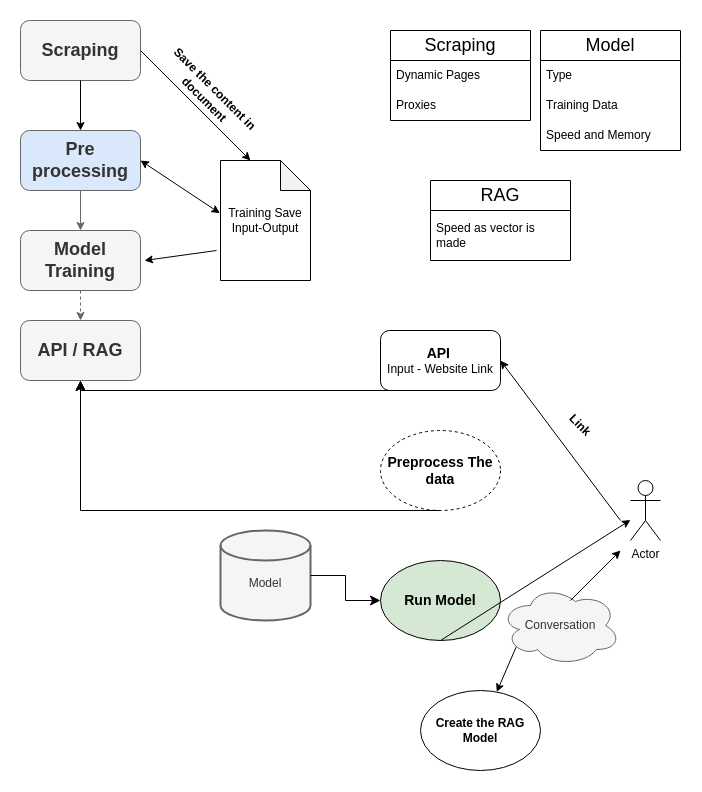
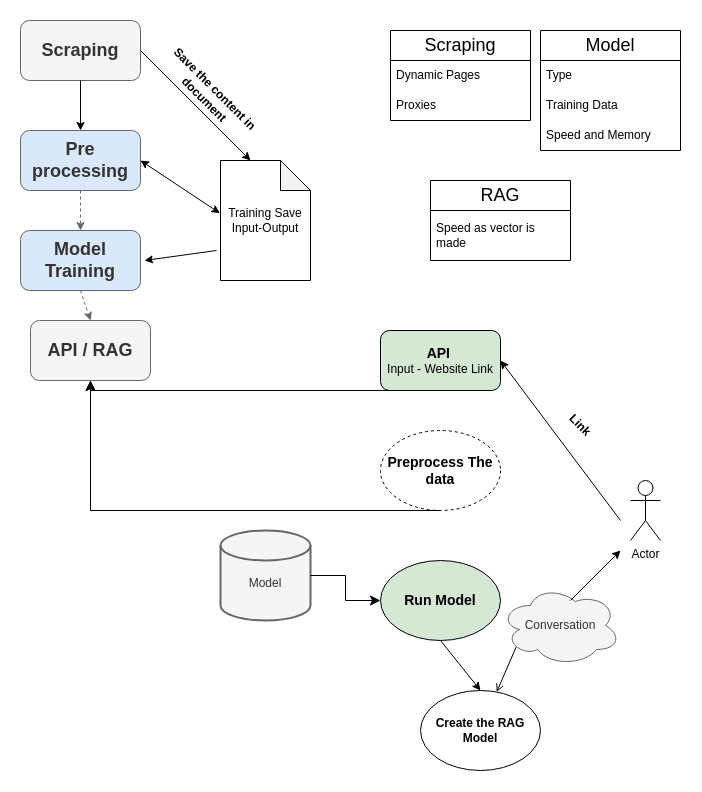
  <mxCell id="0" />
  <mxCell id="1" parent="0" />
  <mxCell id="2" value="&lt;font style=&quot;font-size: 18px;&quot;&gt;&lt;b&gt;Scraping&lt;/b&gt;&lt;/font&gt;" style="rounded=1;whiteSpace=wrap;html=1;fontSize=12;glass=0;strokeWidth=1;shadow=0;fillColor=#f5f5f5;strokeColor=#666666;fontColor=#333333;" parent="1" vertex="1"><mxGeometry x="20" y="20" width="120" height="60" as="geometry" /></mxCell>
  <mxCell id="3" value="&lt;b&gt;&lt;font style=&quot;font-size: 18px;&quot;&gt;Pre processing&lt;/font&gt;&lt;/b&gt;" style="rounded=1;whiteSpace=wrap;html=1;fillColor=#dae8fc;strokeColor=#666666;fontColor=#333333;" vertex="1" parent="1"><mxGeometry x="20" y="130" width="120" height="60" as="geometry" /></mxCell>
- <mxCell id="4" value="&lt;font style=&quot;font-size: 18px;&quot;&gt;&lt;b&gt;Model Training&lt;/b&gt;&lt;/font&gt;" style="rounded=1;whiteSpace=wrap;html=1;fillColor=#f5f5f5;strokeColor=#666666;fontColor=#333333;" vertex="1" parent="1"><mxGeometry x="20" y="230" width="120" height="60" as="geometry" /></mxCell>
- <mxCell id="5" value="&lt;b&gt;&lt;font style=&quot;font-size: 18px;&quot;&gt;API / RAG&lt;/font&gt;&lt;/b&gt;" style="rounded=1;whiteSpace=wrap;html=1;fillColor=#f5f5f5;strokeColor=#666666;fontColor=#333333;" vertex="1" parent="1"><mxGeometry x="20" y="320" width="120" height="60" as="geometry" /></mxCell>
- <mxCell id="6" value="" style="endArrow=classic;html=1;rounded=0;exitX=0.5;exitY=1;exitDx=0;exitDy=0;entryX=0.5;entryY=0;entryDx=0;entryDy=0;fillColor=#f5f5f5;strokeColor=#666666;" edge="1" parent="1" source="3" target="4"><mxGeometry width="50" height="50" relative="1" as="geometry"><mxPoint x="320" y="220" as="sourcePoint" /><mxPoint x="370" y="170" as="targetPoint" /></mxGeometry></mxCell>
+ <mxCell id="4" value="&lt;font style=&quot;font-size: 18px;&quot;&gt;&lt;b&gt;Model Training&lt;/b&gt;&lt;/font&gt;" style="rounded=1;whiteSpace=wrap;html=1;fillColor=#dae8fc;strokeColor=#666666;fontColor=#333333;" vertex="1" parent="1"><mxGeometry x="20" y="230" width="120" height="60" as="geometry" /></mxCell>
+ <mxCell id="5" value="&lt;b&gt;&lt;font style=&quot;font-size: 18px;&quot;&gt;API / RAG&lt;/font&gt;&lt;/b&gt;" style="rounded=1;whiteSpace=wrap;html=1;fillColor=#f5f5f5;strokeColor=#666666;fontColor=#333333;" vertex="1" parent="1"><mxGeometry x="30" y="320" width="120" height="60" as="geometry" /></mxCell>
+ <mxCell id="6" value="" style="endArrow=classic;html=1;rounded=0;exitX=0.5;exitY=1;exitDx=0;exitDy=0;entryX=0.5;entryY=0;entryDx=0;entryDy=0;fillColor=#f5f5f5;strokeColor=#666666;dashed=1;" edge="1" parent="1" source="3" target="4"><mxGeometry width="50" height="50" relative="1" as="geometry"><mxPoint x="320" y="220" as="sourcePoint" /><mxPoint x="370" y="170" as="targetPoint" /></mxGeometry></mxCell>
  <mxCell id="7" value="" style="endArrow=classic;html=1;rounded=0;exitX=0.5;exitY=1;exitDx=0;exitDy=0;entryX=0.5;entryY=0;entryDx=0;entryDy=0;fillColor=#f5f5f5;strokeColor=#666666;dashed=1;" edge="1" parent="1" source="4" target="5"><mxGeometry width="50" height="50" relative="1" as="geometry"><mxPoint x="320" y="220" as="sourcePoint" /><mxPoint x="370" y="170" as="targetPoint" /></mxGeometry></mxCell>
  <mxCell id="8" value="&lt;font style=&quot;font-size: 18px;&quot;&gt;Scraping&lt;/font&gt;" style="swimlane;fontStyle=0;childLayout=stackLayout;horizontal=1;startSize=30;horizontalStack=0;resizeParent=1;resizeParentMax=0;resizeLast=0;collapsible=1;marginBottom=0;whiteSpace=wrap;html=1;" vertex="1" parent="1"><mxGeometry x="390" y="30" width="140" height="90" as="geometry" /></mxCell>
  <mxCell id="9" value="Dynamic Pages" style="text;strokeColor=none;fillColor=none;align=left;verticalAlign=middle;spacingLeft=4;spacingRight=4;overflow=hidden;points=[[0,0.5],[1,0.5]];portConstraint=eastwest;rotatable=0;whiteSpace=wrap;html=1;" vertex="1" parent="8"><mxGeometry y="30" width="140" height="30" as="geometry" /></mxCell>
  <mxCell id="10" value="Proxies" style="text;strokeColor=none;fillColor=none;align=left;verticalAlign=middle;spacingLeft=4;spacingRight=4;overflow=hidden;points=[[0,0.5],[1,0.5]];portConstraint=eastwest;rotatable=0;whiteSpace=wrap;html=1;" vertex="1" parent="8"><mxGeometry y="60" width="140" height="30" as="geometry" /></mxCell>
  <mxCell id="11" value="Training Save&lt;div&gt;Input-Output&lt;/div&gt;" style="shape=note;whiteSpace=wrap;html=1;backgroundOutline=1;darkOpacity=0.05;" vertex="1" parent="1"><mxGeometry x="220" y="160" width="90" height="120" as="geometry" /></mxCell>
  <mxCell id="12" value="" style="endArrow=classic;html=1;rounded=0;exitX=-0.044;exitY=0.75;exitDx=0;exitDy=0;exitPerimeter=0;" edge="1" parent="1" source="11"><mxGeometry width="50" height="50" relative="1" as="geometry"><mxPoint x="320" y="220" as="sourcePoint" /><mxPoint x="144" y="260" as="targetPoint" /></mxGeometry></mxCell>
  <mxCell id="13" value="&lt;font style=&quot;font-size: 18px;&quot;&gt;Model&lt;/font&gt;" style="swimlane;fontStyle=0;childLayout=stackLayout;horizontal=1;startSize=30;horizontalStack=0;resizeParent=1;resizeParentMax=0;resizeLast=0;collapsible=1;marginBottom=0;whiteSpace=wrap;html=1;" vertex="1" parent="1"><mxGeometry x="540" y="30" width="140" height="120" as="geometry" /></mxCell>
  <mxCell id="14" value="Type" style="text;strokeColor=none;fillColor=none;align=left;verticalAlign=middle;spacingLeft=4;spacingRight=4;overflow=hidden;points=[[0,0.5],[1,0.5]];portConstraint=eastwest;rotatable=0;whiteSpace=wrap;html=1;" vertex="1" parent="13"><mxGeometry y="30" width="140" height="30" as="geometry" /></mxCell>
  <mxCell id="15" value="Training Data" style="text;strokeColor=none;fillColor=none;align=left;verticalAlign=middle;spacingLeft=4;spacingRight=4;overflow=hidden;points=[[0,0.5],[1,0.5]];portConstraint=eastwest;rotatable=0;whiteSpace=wrap;html=1;" vertex="1" parent="13"><mxGeometry y="60" width="140" height="30" as="geometry" /></mxCell>
  <mxCell id="16" value="Spee&lt;span style=&quot;background-color: initial;&quot;&gt;d and Memory&lt;/span&gt;" style="text;strokeColor=none;fillColor=none;align=left;verticalAlign=middle;spacingLeft=4;spacingRight=4;overflow=hidden;points=[[0,0.5],[1,0.5]];portConstraint=eastwest;rotatable=0;whiteSpace=wrap;html=1;" vertex="1" parent="13"><mxGeometry y="90" width="140" height="30" as="geometry" /></mxCell>
  <mxCell id="17" value="&lt;font style=&quot;font-size: 18px;&quot;&gt;RAG&lt;/font&gt;" style="swimlane;fontStyle=0;childLayout=stackLayout;horizontal=1;startSize=30;horizontalStack=0;resizeParent=1;resizeParentMax=0;resizeLast=0;collapsible=1;marginBottom=0;whiteSpace=wrap;html=1;" vertex="1" parent="1"><mxGeometry x="430" y="180" width="140" height="80" as="geometry" /></mxCell>
  <mxCell id="18" value="Speed as vector is made" style="text;strokeColor=none;fillColor=none;align=left;verticalAlign=middle;spacingLeft=4;spacingRight=4;overflow=hidden;points=[[0,0.5],[1,0.5]];portConstraint=eastwest;rotatable=0;whiteSpace=wrap;html=1;" vertex="1" parent="17"><mxGeometry y="30" width="140" height="50" as="geometry" /></mxCell>
  <mxCell id="19" value="" style="endArrow=classic;html=1;rounded=0;exitX=1;exitY=0.5;exitDx=0;exitDy=0;entryX=0;entryY=0;entryDx=30;entryDy=0;entryPerimeter=0;" edge="1" parent="1" source="2" target="11"><mxGeometry width="50" height="50" relative="1" as="geometry"><mxPoint x="320" y="240" as="sourcePoint" /><mxPoint x="250" y="150" as="targetPoint" /></mxGeometry></mxCell>
  <mxCell id="20" value="" style="endArrow=classic;startArrow=classic;html=1;rounded=0;exitX=1;exitY=0.5;exitDx=0;exitDy=0;entryX=-0.007;entryY=0.439;entryDx=0;entryDy=0;entryPerimeter=0;" edge="1" parent="1" source="3" target="11"><mxGeometry width="50" height="50" relative="1" as="geometry"><mxPoint x="320" y="240" as="sourcePoint" /><mxPoint x="370" y="190" as="targetPoint" /></mxGeometry></mxCell>
  <mxCell id="21" value="&lt;b&gt;Save the content in document&lt;/b&gt;" style="text;html=1;align=center;verticalAlign=middle;whiteSpace=wrap;rounded=0;rotation=45;" vertex="1" parent="1"><mxGeometry x="150" y="80" width="120" height="27.07" as="geometry" /></mxCell>
  <mxCell id="22" value="" style="endArrow=classic;html=1;rounded=0;exitX=0.5;exitY=1;exitDx=0;exitDy=0;" edge="1" parent="1" source="2" target="3"><mxGeometry width="50" height="50" relative="1" as="geometry"><mxPoint x="320" y="220" as="sourcePoint" /><mxPoint x="370" y="170" as="targetPoint" /></mxGeometry></mxCell>
  <mxCell id="23" value="&lt;font style=&quot;font-size: 14px;&quot;&gt;&lt;b&gt;Preprocess The data&lt;/b&gt;&lt;/font&gt;" style="ellipse;whiteSpace=wrap;html=1;dashed=1;" vertex="1" parent="1"><mxGeometry x="380" y="430" width="120" height="80" as="geometry" /></mxCell>
- <mxCell id="24" value="&lt;font style=&quot;font-size: 14px;&quot;&gt;&lt;b&gt;API&lt;/b&gt;&lt;/font&gt;&amp;nbsp;&lt;div&gt;Input - Website Link&lt;/div&gt;" style="rounded=1;whiteSpace=wrap;html=1;" vertex="1" parent="1"><mxGeometry x="380" y="330" width="120" height="60" as="geometry" /></mxCell>
+ <mxCell id="24" value="&lt;font style=&quot;font-size: 14px;&quot;&gt;&lt;b&gt;API&lt;/b&gt;&lt;/font&gt;&amp;nbsp;&lt;div&gt;Input - Website Link&lt;/div&gt;" style="rounded=1;whiteSpace=wrap;html=1;fillColor=#d5e8d4;" vertex="1" parent="1"><mxGeometry x="380" y="330" width="120" height="60" as="geometry" /></mxCell>
  <mxCell id="25" value="&lt;span style=&quot;font-size: 14px;&quot;&gt;&lt;b&gt;Run Model&lt;/b&gt;&lt;/span&gt;" style="ellipse;whiteSpace=wrap;html=1;fillColor=#d5e8d4;" vertex="1" parent="1"><mxGeometry x="380" y="560" width="120" height="80" as="geometry" /></mxCell>
  <mxCell id="26" value="&lt;div&gt;&lt;br&gt;&lt;/div&gt;Model" style="strokeWidth=2;html=1;shape=mxgraph.flowchart.database;whiteSpace=wrap;fillColor=#f5f5f5;fontColor=#333333;strokeColor=#666666;" vertex="1" parent="1"><mxGeometry x="220" y="530" width="90" height="90" as="geometry" /></mxCell>
  <mxCell id="27" value="" style="edgeStyle=segmentEdgeStyle;endArrow=classic;html=1;curved=0;rounded=0;endSize=8;startSize=8;exitX=0.5;exitY=1;exitDx=0;exitDy=0;" edge="1" parent="1" source="23" target="5"><mxGeometry width="50" height="50" relative="1" as="geometry"><mxPoint x="320" y="580" as="sourcePoint" /><mxPoint x="370" y="530" as="targetPoint" /></mxGeometry></mxCell>
  <mxCell id="28" value="" style="edgeStyle=elbowEdgeStyle;elbow=horizontal;endArrow=classic;html=1;curved=0;rounded=0;endSize=8;startSize=8;exitX=1;exitY=0.5;exitDx=0;exitDy=0;exitPerimeter=0;entryX=0;entryY=0.5;entryDx=0;entryDy=0;" edge="1" parent="1" source="26" target="25"><mxGeometry width="50" height="50" relative="1" as="geometry"><mxPoint x="320" y="580" as="sourcePoint" /><mxPoint x="370" y="530" as="targetPoint" /></mxGeometry></mxCell>
  <mxCell id="29" value="" style="edgeStyle=segmentEdgeStyle;endArrow=classic;html=1;curved=0;rounded=0;endSize=8;startSize=8;exitX=0.5;exitY=1;exitDx=0;exitDy=0;" edge="1" parent="1" source="24" target="5"><mxGeometry width="50" height="50" relative="1" as="geometry"><mxPoint x="320" y="580" as="sourcePoint" /><mxPoint x="370" y="530" as="targetPoint" /></mxGeometry></mxCell>
  <mxCell id="30" value="&lt;b&gt;Create the RAG Model&lt;/b&gt;" style="ellipse;whiteSpace=wrap;html=1;" vertex="1" parent="1"><mxGeometry x="420" y="690" width="120" height="80" as="geometry" /></mxCell>
- <mxCell id="31" value="" style="endArrow=classic;html=1;rounded=0;exitX=0.5;exitY=1;exitDx=0;exitDy=0;" edge="1" parent="1" source="25" target="32"><mxGeometry width="50" height="50" relative="1" as="geometry"><mxPoint x="320" y="710" as="sourcePoint" /><mxPoint x="370" y="660" as="targetPoint" /></mxGeometry></mxCell>
+ <mxCell id="31" value="" style="endArrow=classic;html=1;rounded=0;exitX=0.5;exitY=1;exitDx=0;exitDy=0;entryX=0.5;entryY=0;entryDx=0;entryDy=0;" edge="1" parent="1" source="25" target="30"><mxGeometry width="50" height="50" relative="1" as="geometry"><mxPoint x="320" y="710" as="sourcePoint" /><mxPoint x="370" y="660" as="targetPoint" /></mxGeometry></mxCell>
  <mxCell id="32" value="Actor" style="shape=umlActor;verticalLabelPosition=bottom;verticalAlign=top;html=1;outlineConnect=0;" vertex="1" parent="1"><mxGeometry x="630" y="480" width="30" height="60" as="geometry" /></mxCell>
  <mxCell id="33" value="" style="endArrow=classic;html=1;rounded=0;entryX=1;entryY=0.5;entryDx=0;entryDy=0;" edge="1" parent="1" target="24"><mxGeometry width="50" height="50" relative="1" as="geometry"><mxPoint x="620" y="520" as="sourcePoint" /><mxPoint x="370" y="500" as="targetPoint" /></mxGeometry></mxCell>
  <mxCell id="34" value="&lt;b&gt;Link&lt;/b&gt;" style="text;html=1;align=center;verticalAlign=middle;whiteSpace=wrap;rounded=0;rotation=45;" vertex="1" parent="1"><mxGeometry x="550" y="410" width="60" height="30" as="geometry" /></mxCell>
  <mxCell id="35" value="Conversation" style="ellipse;shape=cloud;whiteSpace=wrap;html=1;fillColor=#f5f5f5;fontColor=#333333;strokeColor=#666666;" vertex="1" parent="1"><mxGeometry x="500" y="585" width="120" height="80" as="geometry" /></mxCell>
  <mxCell id="36" value="" style="endArrow=classic;html=1;rounded=0;" edge="1" parent="1"><mxGeometry width="50" height="50" relative="1" as="geometry"><mxPoint x="570" y="600" as="sourcePoint" /><mxPoint x="620" y="550" as="targetPoint" /></mxGeometry></mxCell>
- <mxCell id="37" value="" style="endArrow=classic;html=1;rounded=0;exitX=0.13;exitY=0.77;exitDx=0;exitDy=0;exitPerimeter=0;" edge="1" parent="1" source="35" target="30"><mxGeometry width="50" height="50" relative="1" as="geometry"><mxPoint x="480" y="700" as="sourcePoint" /><mxPoint x="550" y="700" as="targetPoint" /></mxGeometry></mxCell>
+ <mxCell id="37" value="" style="endArrow=open;html=1;rounded=0;exitX=0.13;exitY=0.77;exitDx=0;exitDy=0;exitPerimeter=0;" edge="1" parent="1" source="35" target="30"><mxGeometry width="50" height="50" relative="1" as="geometry"><mxPoint x="480" y="700" as="sourcePoint" /><mxPoint x="550" y="700" as="targetPoint" /></mxGeometry></mxCell>
